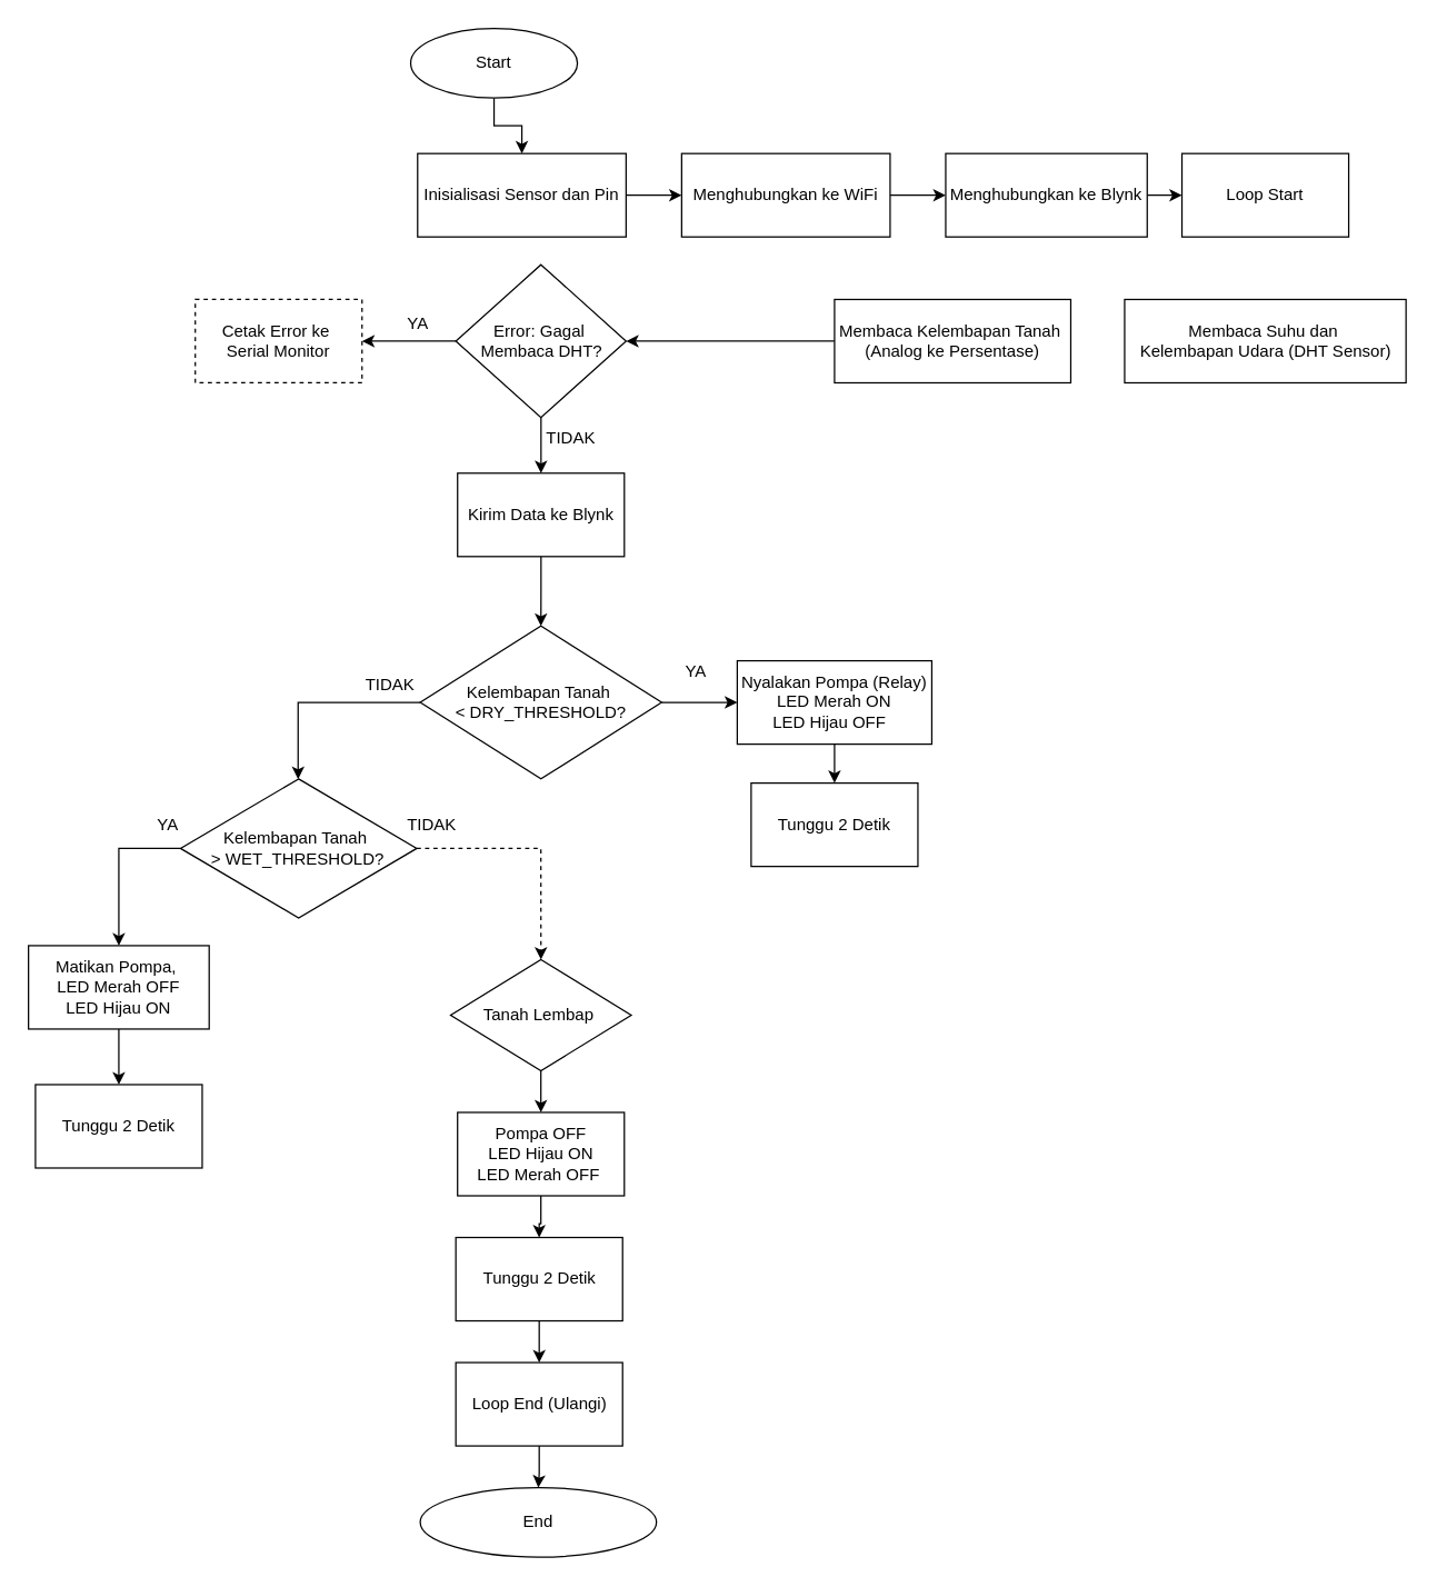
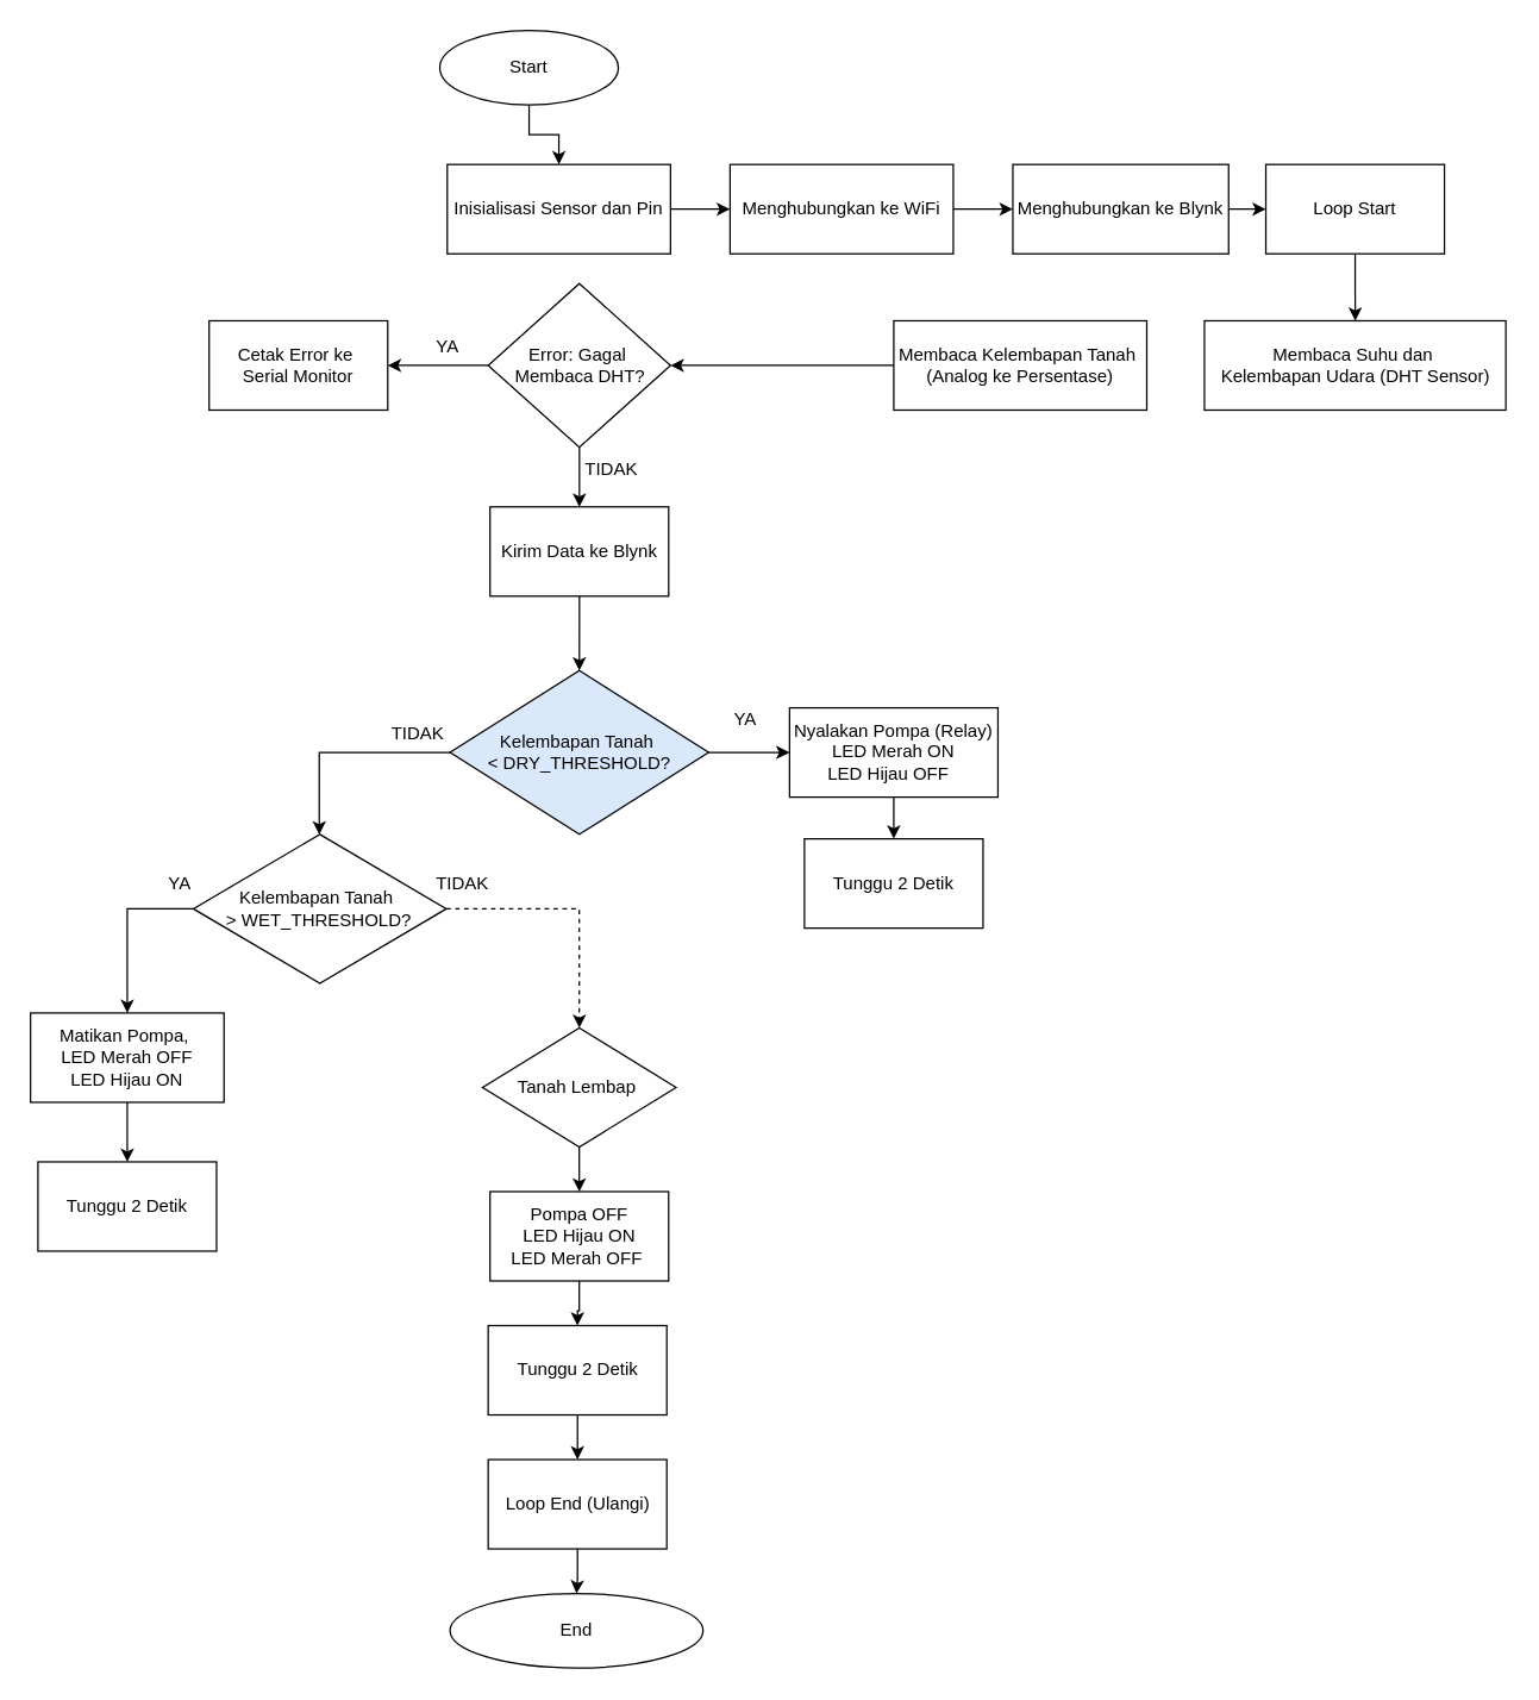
  <mxCell id="0" />
  <mxCell id="1" parent="0" />
  <mxCell id="2" value="" style="edgeStyle=orthogonalEdgeStyle;rounded=0;orthogonalLoop=1;jettySize=auto;html=1;" edge="1" parent="1" source="3" target="5"><mxGeometry relative="1" as="geometry" /></mxCell>
  <mxCell id="3" value="Start" style="ellipse;whiteSpace=wrap;html=1;" vertex="1" parent="1"><mxGeometry x="295" y="20" width="120" height="50" as="geometry" /></mxCell>
  <mxCell id="4" value="" style="edgeStyle=orthogonalEdgeStyle;rounded=0;orthogonalLoop=1;jettySize=auto;html=1;" edge="1" parent="1" source="5" target="7"><mxGeometry relative="1" as="geometry" /></mxCell>
  <mxCell id="5" value="&lt;span style=&quot;text-wrap-mode: nowrap;&quot;&gt;Inisialisasi Sensor dan Pin&lt;/span&gt;" style="whiteSpace=wrap;html=1;" vertex="1" parent="1"><mxGeometry x="300" y="110" width="150" height="60" as="geometry" /></mxCell>
  <mxCell id="6" value="" style="edgeStyle=orthogonalEdgeStyle;rounded=0;orthogonalLoop=1;jettySize=auto;html=1;" edge="1" parent="1" source="7" target="9"><mxGeometry relative="1" as="geometry" /></mxCell>
  <mxCell id="7" value="&lt;span style=&quot;text-wrap-mode: nowrap;&quot;&gt;Menghubungkan ke WiFi&lt;/span&gt;" style="whiteSpace=wrap;html=1;" vertex="1" parent="1"><mxGeometry x="490" y="110" width="150" height="60" as="geometry" /></mxCell>
  <mxCell id="8" value="" style="edgeStyle=orthogonalEdgeStyle;rounded=0;orthogonalLoop=1;jettySize=auto;html=1;" edge="1" parent="1" source="9" target="11"><mxGeometry relative="1" as="geometry" /></mxCell>
  <mxCell id="9" value="&lt;span style=&quot;text-wrap-mode: nowrap;&quot;&gt;Menghubungkan ke Blynk&lt;/span&gt;" style="whiteSpace=wrap;html=1;" vertex="1" parent="1"><mxGeometry x="680" y="110" width="145" height="60" as="geometry" /></mxCell>
+ <mxCell id="10" value="" style="edgeStyle=orthogonalEdgeStyle;rounded=0;orthogonalLoop=1;jettySize=auto;html=1;" edge="1" parent="1" source="11" target="12"><mxGeometry relative="1" as="geometry" /></mxCell>
  <mxCell id="11" value="&lt;span style=&quot;text-wrap-mode: nowrap;&quot;&gt;Loop Start&lt;/span&gt;" style="whiteSpace=wrap;html=1;" vertex="1" parent="1"><mxGeometry x="850" y="110" width="120" height="60" as="geometry" /></mxCell>
  <mxCell id="12" value="&lt;span style=&quot;text-wrap-mode: nowrap;&quot;&gt;Membaca Suhu dan&amp;nbsp;&lt;/span&gt;&lt;div&gt;&lt;span style=&quot;text-wrap-mode: nowrap;&quot;&gt;Kelembapan Udara (DHT Sensor)&lt;/span&gt;&lt;/div&gt;" style="whiteSpace=wrap;html=1;" vertex="1" parent="1"><mxGeometry x="808.75" y="215" width="202.5" height="60" as="geometry" /></mxCell>
  <mxCell id="13" value="" style="edgeStyle=orthogonalEdgeStyle;rounded=0;orthogonalLoop=1;jettySize=auto;html=1;" edge="1" parent="1" source="14" target="17"><mxGeometry relative="1" as="geometry" /></mxCell>
  <mxCell id="14" value="&lt;span style=&quot;text-wrap-mode: nowrap;&quot;&gt;Membaca Kelembapan Tanah&amp;nbsp;&lt;/span&gt;&lt;div&gt;&lt;span style=&quot;text-wrap-mode: nowrap;&quot;&gt;(Analog ke Persentase)&lt;/span&gt;&lt;/div&gt;" style="whiteSpace=wrap;html=1;" vertex="1" parent="1"><mxGeometry x="600" y="215" width="170" height="60" as="geometry" /></mxCell>
  <mxCell id="15" value="" style="edgeStyle=orthogonalEdgeStyle;rounded=0;orthogonalLoop=1;jettySize=auto;html=1;" edge="1" parent="1" source="17" target="33"><mxGeometry relative="1" as="geometry"><Array as="points"><mxPoint x="389" y="330" /><mxPoint x="389" y="330" /></Array></mxGeometry></mxCell>
  <mxCell id="16" value="" style="edgeStyle=orthogonalEdgeStyle;rounded=0;orthogonalLoop=1;jettySize=auto;html=1;" edge="1" parent="1" source="17" target="34"><mxGeometry relative="1" as="geometry" /></mxCell>
  <mxCell id="17" value="&lt;span style=&quot;text-wrap-mode: nowrap;&quot;&gt;Error: Gagal&amp;nbsp;&lt;/span&gt;&lt;div&gt;&lt;span style=&quot;text-wrap-mode: nowrap;&quot;&gt;Membaca DHT?&lt;/span&gt;&lt;/div&gt;" style="rhombus;whiteSpace=wrap;html=1;" vertex="1" parent="1"><mxGeometry x="327.5" y="190" width="122.5" height="110" as="geometry" /></mxCell>
  <mxCell id="18" value="" style="edgeStyle=orthogonalEdgeStyle;rounded=0;orthogonalLoop=1;jettySize=auto;html=1;" edge="1" parent="1" source="20" target="22"><mxGeometry relative="1" as="geometry" /></mxCell>
  <mxCell id="19" value="" style="edgeStyle=orthogonalEdgeStyle;rounded=0;orthogonalLoop=1;jettySize=auto;html=1;" edge="1" parent="1" source="20" target="25"><mxGeometry relative="1" as="geometry"><Array as="points"><mxPoint x="214" y="505" /></Array></mxGeometry></mxCell>
- <mxCell id="20" value="&lt;span style=&quot;text-wrap-mode: nowrap;&quot;&gt;Kelembapan Tanah&amp;nbsp;&lt;/span&gt;&lt;div&gt;&lt;span style=&quot;text-wrap-mode: nowrap;&quot;&gt;&amp;lt; DRY_THRESHOLD?&lt;/span&gt;&lt;/div&gt;" style="rhombus;whiteSpace=wrap;html=1;rounded=0;" vertex="1" parent="1"><mxGeometry x="301.87" y="450" width="173.75" height="110" as="geometry" /></mxCell>
+ <mxCell id="20" value="&lt;span style=&quot;text-wrap-mode: nowrap;&quot;&gt;Kelembapan Tanah&amp;nbsp;&lt;/span&gt;&lt;div&gt;&lt;span style=&quot;text-wrap-mode: nowrap;&quot;&gt;&amp;lt; DRY_THRESHOLD?&lt;/span&gt;&lt;/div&gt;" style="rhombus;whiteSpace=wrap;html=1;rounded=0;fillColor=#dae8fc;" vertex="1" parent="1"><mxGeometry x="301.87" y="450" width="173.75" height="110" as="geometry" /></mxCell>
  <mxCell id="21" style="edgeStyle=orthogonalEdgeStyle;rounded=0;orthogonalLoop=1;jettySize=auto;html=1;entryX=0.5;entryY=0;entryDx=0;entryDy=0;" edge="1" parent="1" source="22" target="28"><mxGeometry relative="1" as="geometry" /></mxCell>
  <mxCell id="22" value="&lt;span style=&quot;text-wrap-mode: nowrap;&quot;&gt;Nyalakan Pompa (Relay)&lt;/span&gt;&lt;div&gt;LED Merah ON&lt;/div&gt;&lt;div&gt;LED Hijau OFF&amp;nbsp;&amp;nbsp;&lt;span style=&quot;text-wrap-mode: nowrap;&quot;&gt;&lt;/span&gt;&lt;/div&gt;" style="whiteSpace=wrap;html=1;rounded=0;" vertex="1" parent="1"><mxGeometry x="530" y="475" width="140" height="60" as="geometry" /></mxCell>
  <mxCell id="23" style="edgeStyle=orthogonalEdgeStyle;rounded=0;orthogonalLoop=1;jettySize=auto;html=1;entryX=0.5;entryY=0;entryDx=0;entryDy=0;" edge="1" parent="1" source="25" target="27"><mxGeometry relative="1" as="geometry"><Array as="points"><mxPoint x="85" y="610" /></Array></mxGeometry></mxCell>
  <mxCell id="24" style="edgeStyle=orthogonalEdgeStyle;rounded=0;orthogonalLoop=1;jettySize=auto;html=1;entryX=0.5;entryY=0;entryDx=0;entryDy=0;dashed=1;" edge="1" parent="1" source="25" target="41"><mxGeometry relative="1" as="geometry" /></mxCell>
  <mxCell id="25" value="&lt;span style=&quot;text-wrap-mode: nowrap;&quot;&gt;Kelembapan Tanah&amp;nbsp;&lt;/span&gt;&lt;div&gt;&lt;span style=&quot;text-wrap-mode: nowrap;&quot;&gt;&amp;gt; WET_THRESHOLD?&lt;/span&gt;&lt;/div&gt;" style="rhombus;whiteSpace=wrap;html=1;rounded=0;" vertex="1" parent="1"><mxGeometry x="129.37" y="560" width="170.01" height="100" as="geometry" /></mxCell>
  <mxCell id="26" style="edgeStyle=orthogonalEdgeStyle;rounded=0;orthogonalLoop=1;jettySize=auto;html=1;entryX=0.5;entryY=0;entryDx=0;entryDy=0;" edge="1" parent="1" source="27" target="45"><mxGeometry relative="1" as="geometry" /></mxCell>
  <mxCell id="27" value="&lt;span style=&quot;text-wrap-mode: nowrap;&quot;&gt;Matikan Pompa,&amp;nbsp;&lt;/span&gt;&lt;div&gt;&lt;div&gt;LED Merah OFF&lt;/div&gt;&lt;div&gt;LED Hijau ON&lt;/div&gt;&lt;/div&gt;" style="whiteSpace=wrap;html=1;rounded=0;" vertex="1" parent="1"><mxGeometry x="20" y="680" width="130" height="60" as="geometry" /></mxCell>
  <mxCell id="28" value="&lt;span style=&quot;text-wrap-mode: nowrap;&quot;&gt;Tunggu 2 Detik&lt;/span&gt;" style="whiteSpace=wrap;html=1;rounded=0;" vertex="1" parent="1"><mxGeometry x="540" y="563" width="120" height="60" as="geometry" /></mxCell>
  <mxCell id="29" value="" style="edgeStyle=orthogonalEdgeStyle;rounded=0;orthogonalLoop=1;jettySize=auto;html=1;" edge="1" parent="1" source="30" target="31"><mxGeometry relative="1" as="geometry" /></mxCell>
  <mxCell id="30" value="&lt;span style=&quot;text-wrap-mode: nowrap;&quot;&gt;Loop End (Ulangi)&lt;/span&gt;" style="whiteSpace=wrap;html=1;rounded=0;" vertex="1" parent="1"><mxGeometry x="327.5" y="980" width="120" height="60" as="geometry" /></mxCell>
  <mxCell id="31" value="&lt;span style=&quot;text-wrap-mode: nowrap;&quot;&gt;End&lt;/span&gt;" style="ellipse;whiteSpace=wrap;html=1;rounded=0;" vertex="1" parent="1"><mxGeometry x="301.87" y="1070" width="170" height="50" as="geometry" /></mxCell>
  <mxCell id="32" style="edgeStyle=orthogonalEdgeStyle;rounded=0;orthogonalLoop=1;jettySize=auto;html=1;entryX=0.5;entryY=0;entryDx=0;entryDy=0;" edge="1" parent="1" source="33" target="20"><mxGeometry relative="1" as="geometry" /></mxCell>
  <mxCell id="33" value="&lt;span style=&quot;text-wrap-mode: nowrap;&quot;&gt;Kirim Data ke Blynk&lt;/span&gt;" style="whiteSpace=wrap;html=1;" vertex="1" parent="1"><mxGeometry x="328.75" y="340" width="120" height="60" as="geometry" /></mxCell>
- <mxCell id="34" value="&lt;span style=&quot;text-wrap-mode: nowrap;&quot;&gt;Cetak Error ke&amp;nbsp;&lt;/span&gt;&lt;div&gt;&lt;span style=&quot;text-wrap-mode: nowrap;&quot;&gt;Serial Monitor&lt;/span&gt;&lt;/div&gt;" style="whiteSpace=wrap;html=1;dashed=1;" vertex="1" parent="1"><mxGeometry x="140.01" y="215" width="120" height="60" as="geometry" /></mxCell>
+ <mxCell id="34" value="&lt;span style=&quot;text-wrap-mode: nowrap;&quot;&gt;Cetak Error ke&amp;nbsp;&lt;/span&gt;&lt;div&gt;&lt;span style=&quot;text-wrap-mode: nowrap;&quot;&gt;Serial Monitor&lt;/span&gt;&lt;/div&gt;" style="whiteSpace=wrap;html=1;" vertex="1" parent="1"><mxGeometry x="140.01" y="215" width="120" height="60" as="geometry" /></mxCell>
  <mxCell id="35" value="YA" style="text;html=1;align=center;verticalAlign=middle;resizable=0;points=[];autosize=1;strokeColor=none;fillColor=none;" vertex="1" parent="1"><mxGeometry x="280" y="218" width="40" height="30" as="geometry" /></mxCell>
  <mxCell id="36" value="TIDAK" style="text;html=1;align=center;verticalAlign=middle;resizable=0;points=[];autosize=1;strokeColor=none;fillColor=none;" vertex="1" parent="1"><mxGeometry x="380" y="300" width="60" height="30" as="geometry" /></mxCell>
  <mxCell id="37" value="TIDAK" style="text;html=1;align=center;verticalAlign=middle;resizable=0;points=[];autosize=1;strokeColor=none;fillColor=none;" vertex="1" parent="1"><mxGeometry x="250" y="478" width="60" height="30" as="geometry" /></mxCell>
  <mxCell id="38" value="YA" style="text;html=1;align=center;verticalAlign=middle;resizable=0;points=[];autosize=1;strokeColor=none;fillColor=none;" vertex="1" parent="1"><mxGeometry x="480" y="468" width="40" height="30" as="geometry" /></mxCell>
  <mxCell id="39" value="YA" style="text;html=1;align=center;verticalAlign=middle;resizable=0;points=[];autosize=1;strokeColor=none;fillColor=none;" vertex="1" parent="1"><mxGeometry x="100" y="578" width="40" height="30" as="geometry" /></mxCell>
  <mxCell id="40" value="" style="edgeStyle=orthogonalEdgeStyle;rounded=0;orthogonalLoop=1;jettySize=auto;html=1;" edge="1" parent="1" source="41" target="43"><mxGeometry relative="1" as="geometry" /></mxCell>
  <mxCell id="41" value="Tanah Lembap&amp;nbsp;" style="rhombus;whiteSpace=wrap;html=1;rounded=0;" vertex="1" parent="1"><mxGeometry x="323.74" y="690" width="130" height="80" as="geometry" /></mxCell>
  <mxCell id="42" style="edgeStyle=orthogonalEdgeStyle;rounded=0;orthogonalLoop=1;jettySize=auto;html=1;entryX=0.5;entryY=0;entryDx=0;entryDy=0;" edge="1" parent="1" source="43" target="47"><mxGeometry relative="1" as="geometry" /></mxCell>
  <mxCell id="43" value="Pompa OFF&lt;div&gt;LED Hijau ON&lt;/div&gt;&lt;div&gt;LED Merah OFF&amp;nbsp;&lt;/div&gt;" style="whiteSpace=wrap;html=1;rounded=0;" vertex="1" parent="1"><mxGeometry x="328.74" y="800" width="120" height="60" as="geometry" /></mxCell>
  <mxCell id="44" value="TIDAK" style="text;html=1;align=center;verticalAlign=middle;resizable=0;points=[];autosize=1;strokeColor=none;fillColor=none;" vertex="1" parent="1"><mxGeometry x="280" y="578" width="60" height="30" as="geometry" /></mxCell>
  <mxCell id="45" value="&lt;span style=&quot;text-wrap-mode: nowrap;&quot;&gt;Tunggu 2 Detik&lt;/span&gt;" style="whiteSpace=wrap;html=1;rounded=0;" vertex="1" parent="1"><mxGeometry x="25" y="780" width="120" height="60" as="geometry" /></mxCell>
  <mxCell id="46" style="edgeStyle=orthogonalEdgeStyle;rounded=0;orthogonalLoop=1;jettySize=auto;html=1;entryX=0.5;entryY=0;entryDx=0;entryDy=0;" edge="1" parent="1" source="47" target="30"><mxGeometry relative="1" as="geometry" /></mxCell>
  <mxCell id="47" value="&lt;span style=&quot;text-wrap-mode: nowrap;&quot;&gt;Tunggu 2 Detik&lt;/span&gt;" style="whiteSpace=wrap;html=1;rounded=0;" vertex="1" parent="1"><mxGeometry x="327.5" y="890" width="120" height="60" as="geometry" /></mxCell>
